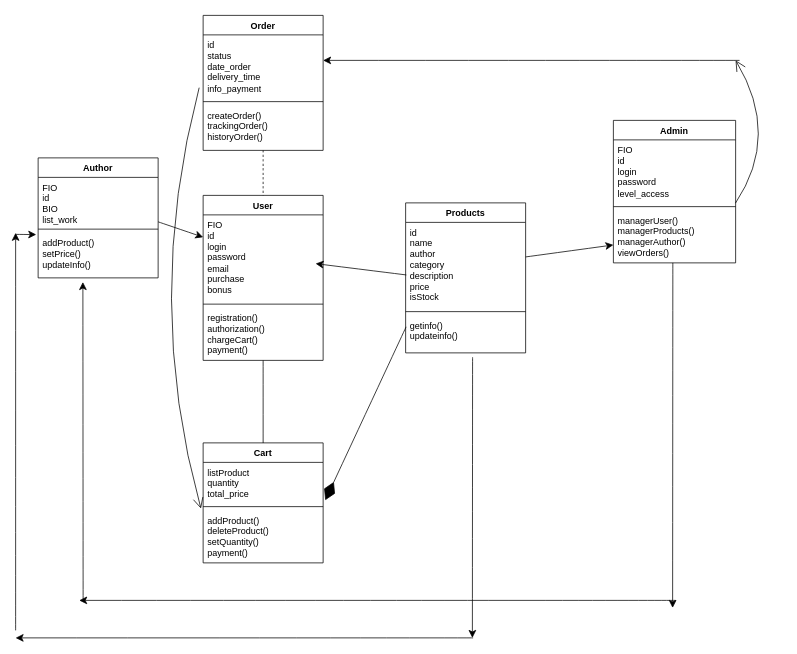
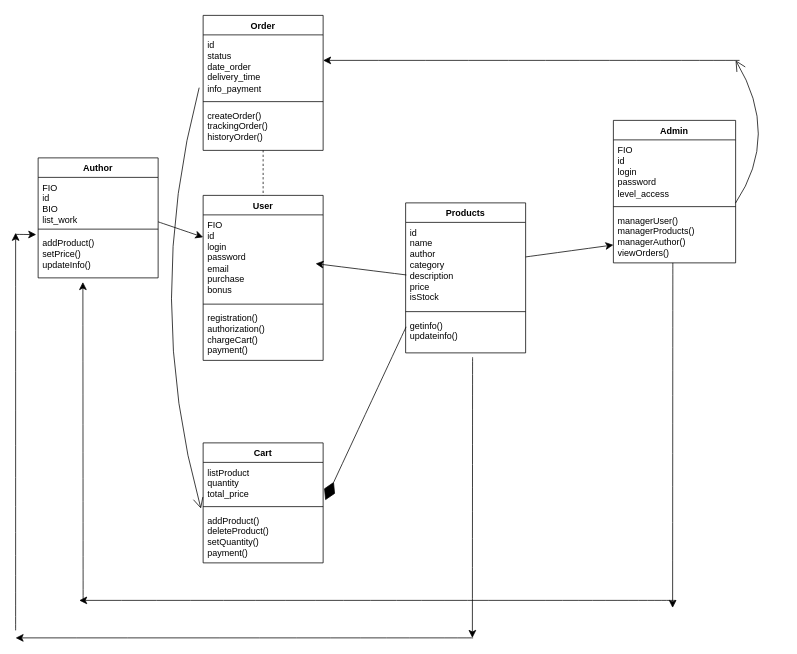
  <mxCell id="0" />
  <mxCell id="1" parent="0" />
  <mxCell id="2" value="" style="edgeStyle=none;curved=1;rounded=0;orthogonalLoop=1;jettySize=auto;html=1;fontSize=12;startSize=8;endSize=8;dashed=1;" edge="1" parent="1" source="3" target="13"><mxGeometry relative="1" as="geometry" /></mxCell>
  <mxCell id="3" value="&lt;font style=&quot;vertical-align: inherit;&quot;&gt;&lt;font style=&quot;vertical-align: inherit;&quot;&gt;Order&lt;/font&gt;&lt;/font&gt;" style="swimlane;fontStyle=1;align=center;verticalAlign=top;childLayout=stackLayout;horizontal=1;startSize=26;horizontalStack=0;resizeParent=1;resizeParentMax=0;resizeLast=0;collapsible=1;marginBottom=0;whiteSpace=wrap;html=1;" vertex="1" parent="1"><mxGeometry x="270" y="20" width="160" height="180" as="geometry"><mxRectangle x="440" y="210" width="100" height="30" as="alternateBounds" /></mxGeometry></mxCell>
  <mxCell id="4" value="id&lt;div&gt;status&lt;/div&gt;&lt;div&gt;date_order&lt;/div&gt;&lt;div&gt;delivery_time&lt;/div&gt;&lt;div&gt;info_payment&lt;/div&gt;" style="text;strokeColor=none;fillColor=none;align=left;verticalAlign=top;spacingLeft=4;spacingRight=4;overflow=hidden;rotatable=0;points=[[0,0.5],[1,0.5]];portConstraint=eastwest;whiteSpace=wrap;html=1;" vertex="1" parent="3"><mxGeometry y="26" width="160" height="84" as="geometry" /></mxCell>
  <mxCell id="5" value="" style="line;strokeWidth=1;fillColor=none;align=left;verticalAlign=middle;spacingTop=-1;spacingLeft=3;spacingRight=3;rotatable=0;labelPosition=right;points=[];portConstraint=eastwest;strokeColor=inherit;" vertex="1" parent="3"><mxGeometry y="110" width="160" height="10" as="geometry" /></mxCell>
  <mxCell id="6" value="&lt;font style=&quot;vertical-align: inherit;&quot;&gt;&lt;font style=&quot;vertical-align: inherit;&quot;&gt;&lt;font style=&quot;vertical-align: inherit;&quot;&gt;&lt;font style=&quot;vertical-align: inherit;&quot;&gt;createOrder()&lt;/font&gt;&lt;/font&gt;&lt;/font&gt;&lt;/font&gt;&lt;div&gt;&lt;font style=&quot;vertical-align: inherit;&quot;&gt;&lt;font style=&quot;vertical-align: inherit;&quot;&gt;&lt;font style=&quot;vertical-align: inherit;&quot;&gt;&lt;font style=&quot;vertical-align: inherit;&quot;&gt;trackingOrder()&lt;/font&gt;&lt;/font&gt;&lt;/font&gt;&lt;/font&gt;&lt;/div&gt;&lt;div&gt;&lt;font style=&quot;vertical-align: inherit;&quot;&gt;&lt;font style=&quot;vertical-align: inherit;&quot;&gt;&lt;font style=&quot;vertical-align: inherit;&quot;&gt;&lt;font style=&quot;vertical-align: inherit;&quot;&gt;historyOrder()&lt;/font&gt;&lt;/font&gt;&lt;/font&gt;&lt;/font&gt;&lt;/div&gt;" style="text;strokeColor=none;fillColor=none;align=left;verticalAlign=top;spacingLeft=4;spacingRight=4;overflow=hidden;rotatable=0;points=[[0,0.5],[1,0.5]];portConstraint=eastwest;whiteSpace=wrap;html=1;" vertex="1" parent="3"><mxGeometry y="120" width="160" height="60" as="geometry" /></mxCell>
  <mxCell id="7" value="&lt;font style=&quot;vertical-align: inherit;&quot;&gt;&lt;font style=&quot;vertical-align: inherit;&quot;&gt;Author&lt;/font&gt;&lt;/font&gt;" style="swimlane;fontStyle=1;align=center;verticalAlign=top;childLayout=stackLayout;horizontal=1;startSize=26;horizontalStack=0;resizeParent=1;resizeParentMax=0;resizeLast=0;collapsible=1;marginBottom=0;whiteSpace=wrap;html=1;" vertex="1" parent="1"><mxGeometry x="50" y="210" width="160" height="160" as="geometry"><mxRectangle x="440" y="210" width="100" height="30" as="alternateBounds" /></mxGeometry></mxCell>
  <mxCell id="8" value="FIO&lt;div&gt;id&lt;/div&gt;&lt;div&gt;BIO&lt;/div&gt;&lt;div&gt;list_work&lt;/div&gt;" style="text;strokeColor=none;fillColor=none;align=left;verticalAlign=top;spacingLeft=4;spacingRight=4;overflow=hidden;rotatable=0;points=[[0,0.5],[1,0.5]];portConstraint=eastwest;whiteSpace=wrap;html=1;" vertex="1" parent="7"><mxGeometry y="26" width="160" height="64" as="geometry" /></mxCell>
  <mxCell id="9" value="" style="line;strokeWidth=1;fillColor=none;align=left;verticalAlign=middle;spacingTop=-1;spacingLeft=3;spacingRight=3;rotatable=0;labelPosition=right;points=[];portConstraint=eastwest;strokeColor=inherit;" vertex="1" parent="7"><mxGeometry y="90" width="160" height="10" as="geometry" /></mxCell>
  <mxCell id="10" value="addProduct()&lt;div&gt;setPrice()&lt;/div&gt;&lt;div&gt;updateInfo()&lt;/div&gt;" style="text;strokeColor=none;fillColor=none;align=left;verticalAlign=top;spacingLeft=4;spacingRight=4;overflow=hidden;rotatable=0;points=[[0,0.5],[1,0.5]];portConstraint=eastwest;whiteSpace=wrap;html=1;" vertex="1" parent="7"><mxGeometry y="100" width="160" height="60" as="geometry" /></mxCell>
- <mxCell id="11" value="" style="edgeStyle=none;curved=1;rounded=0;orthogonalLoop=1;jettySize=auto;html=1;fontSize=12;startSize=8;endSize=8;" edge="1" parent="1" source="12" target="22"><mxGeometry relative="1" as="geometry" /></mxCell>
  <mxCell id="12" value="&lt;font style=&quot;vertical-align: inherit;&quot;&gt;&lt;font style=&quot;vertical-align: inherit;&quot;&gt;User&lt;/font&gt;&lt;/font&gt;" style="swimlane;fontStyle=1;align=center;verticalAlign=top;childLayout=stackLayout;horizontal=1;startSize=26;horizontalStack=0;resizeParent=1;resizeParentMax=0;resizeLast=0;collapsible=1;marginBottom=0;whiteSpace=wrap;html=1;" vertex="1" parent="1"><mxGeometry x="270" y="260" width="160" height="220" as="geometry"><mxRectangle x="440" y="210" width="100" height="30" as="alternateBounds" /></mxGeometry></mxCell>
  <mxCell id="13" value="FIO&lt;div&gt;id&lt;/div&gt;&lt;div&gt;login&lt;/div&gt;&lt;div&gt;password&lt;/div&gt;&lt;div&gt;email&lt;/div&gt;&lt;div&gt;purchase&lt;/div&gt;&lt;div&gt;bonus&lt;/div&gt;" style="text;strokeColor=none;fillColor=none;align=left;verticalAlign=top;spacingLeft=4;spacingRight=4;overflow=hidden;rotatable=0;points=[[0,0.5],[1,0.5]];portConstraint=eastwest;whiteSpace=wrap;html=1;" vertex="1" parent="12"><mxGeometry y="26" width="160" height="114" as="geometry" /></mxCell>
  <mxCell id="14" value="" style="edgeStyle=none;curved=1;rounded=0;orthogonalLoop=1;jettySize=auto;html=1;fontSize=12;startSize=8;endSize=8;exitX=0.006;exitY=0.615;exitDx=0;exitDy=0;exitPerimeter=0;" edge="1" parent="12" source="18"><mxGeometry relative="1" as="geometry"><mxPoint x="260" y="102" as="sourcePoint" /><mxPoint x="150" y="91" as="targetPoint" /></mxGeometry></mxCell>
  <mxCell id="15" value="" style="line;strokeWidth=1;fillColor=none;align=left;verticalAlign=middle;spacingTop=-1;spacingLeft=3;spacingRight=3;rotatable=0;labelPosition=right;points=[];portConstraint=eastwest;strokeColor=inherit;" vertex="1" parent="12"><mxGeometry y="140" width="160" height="10" as="geometry" /></mxCell>
  <mxCell id="16" value="registration()&lt;div&gt;authorization()&lt;/div&gt;&lt;div&gt;chargeCart()&lt;/div&gt;&lt;div&gt;payment()&lt;/div&gt;" style="text;strokeColor=none;fillColor=none;align=left;verticalAlign=top;spacingLeft=4;spacingRight=4;overflow=hidden;rotatable=0;points=[[0,0.5],[1,0.5]];portConstraint=eastwest;whiteSpace=wrap;html=1;" vertex="1" parent="12"><mxGeometry y="150" width="160" height="70" as="geometry" /></mxCell>
  <mxCell id="17" value="&lt;font style=&quot;vertical-align: inherit;&quot;&gt;&lt;font style=&quot;vertical-align: inherit;&quot;&gt;Products&lt;/font&gt;&lt;/font&gt;" style="swimlane;fontStyle=1;align=center;verticalAlign=top;childLayout=stackLayout;horizontal=1;startSize=26;horizontalStack=0;resizeParent=1;resizeParentMax=0;resizeLast=0;collapsible=1;marginBottom=0;whiteSpace=wrap;html=1;" vertex="1" parent="1"><mxGeometry x="540" y="270" width="160" height="200" as="geometry"><mxRectangle x="440" y="210" width="100" height="30" as="alternateBounds" /></mxGeometry></mxCell>
  <mxCell id="18" value="id&lt;div&gt;name&lt;/div&gt;&lt;div&gt;author&lt;/div&gt;&lt;div&gt;category&lt;/div&gt;&lt;div&gt;description&lt;/div&gt;&lt;div&gt;price&lt;/div&gt;&lt;div&gt;isStock&lt;/div&gt;" style="text;strokeColor=none;fillColor=none;align=left;verticalAlign=top;spacingLeft=4;spacingRight=4;overflow=hidden;rotatable=0;points=[[0,0.5],[1,0.5]];portConstraint=eastwest;whiteSpace=wrap;html=1;" vertex="1" parent="17"><mxGeometry y="26" width="160" height="114" as="geometry" /></mxCell>
  <mxCell id="19" value="" style="line;strokeWidth=1;fillColor=none;align=left;verticalAlign=middle;spacingTop=-1;spacingLeft=3;spacingRight=3;rotatable=0;labelPosition=right;points=[];portConstraint=eastwest;strokeColor=inherit;" vertex="1" parent="17"><mxGeometry y="140" width="160" height="10" as="geometry" /></mxCell>
  <mxCell id="20" value="getinfo()&lt;div&gt;updateinfo()&lt;/div&gt;" style="text;strokeColor=none;fillColor=none;align=left;verticalAlign=top;spacingLeft=4;spacingRight=4;overflow=hidden;rotatable=0;points=[[0,0.5],[1,0.5]];portConstraint=eastwest;whiteSpace=wrap;html=1;" vertex="1" parent="17"><mxGeometry y="150" width="160" height="50" as="geometry" /></mxCell>
  <mxCell id="21" value="&lt;font style=&quot;vertical-align: inherit;&quot;&gt;&lt;font style=&quot;vertical-align: inherit;&quot;&gt;Cart&lt;/font&gt;&lt;/font&gt;" style="swimlane;fontStyle=1;align=center;verticalAlign=top;childLayout=stackLayout;horizontal=1;startSize=26;horizontalStack=0;resizeParent=1;resizeParentMax=0;resizeLast=0;collapsible=1;marginBottom=0;whiteSpace=wrap;html=1;" vertex="1" parent="1"><mxGeometry x="270" y="590" width="160" height="160" as="geometry"><mxRectangle x="440" y="210" width="100" height="30" as="alternateBounds" /></mxGeometry></mxCell>
  <mxCell id="22" value="listProduct&lt;div&gt;quantity&lt;/div&gt;&lt;div&gt;total_price&lt;/div&gt;" style="text;strokeColor=none;fillColor=none;align=left;verticalAlign=top;spacingLeft=4;spacingRight=4;overflow=hidden;rotatable=0;points=[[0,0.5],[1,0.5]];portConstraint=eastwest;whiteSpace=wrap;html=1;" vertex="1" parent="21"><mxGeometry y="26" width="160" height="54" as="geometry" /></mxCell>
  <mxCell id="23" value="" style="line;strokeWidth=1;fillColor=none;align=left;verticalAlign=middle;spacingTop=-1;spacingLeft=3;spacingRight=3;rotatable=0;labelPosition=right;points=[];portConstraint=eastwest;strokeColor=inherit;" vertex="1" parent="21"><mxGeometry y="80" width="160" height="10" as="geometry" /></mxCell>
  <mxCell id="24" value="" style="edgeStyle=none;curved=1;rounded=0;orthogonalLoop=1;jettySize=auto;html=1;fontSize=12;startSize=8;endSize=8;exitX=0.558;exitY=1.118;exitDx=0;exitDy=0;exitPerimeter=0;" edge="1" parent="21" source="20"><mxGeometry relative="1" as="geometry"><mxPoint x="400" y="100" as="sourcePoint" /><mxPoint x="359" y="260" as="targetPoint" /></mxGeometry></mxCell>
  <mxCell id="25" value="addProduct()&lt;div&gt;deleteProduct()&lt;/div&gt;&lt;div&gt;setQuantity()&lt;/div&gt;&lt;div&gt;payment()&lt;/div&gt;" style="text;strokeColor=none;fillColor=none;align=left;verticalAlign=top;spacingLeft=4;spacingRight=4;overflow=hidden;rotatable=0;points=[[0,0.5],[1,0.5]];portConstraint=eastwest;whiteSpace=wrap;html=1;" vertex="1" parent="21"><mxGeometry y="90" width="160" height="70" as="geometry" /></mxCell>
  <mxCell id="26" value="&lt;font style=&quot;vertical-align: inherit;&quot;&gt;&lt;font style=&quot;vertical-align: inherit;&quot;&gt;Admin&lt;/font&gt;&lt;/font&gt;" style="swimlane;fontStyle=1;align=center;verticalAlign=top;childLayout=stackLayout;horizontal=1;startSize=26;horizontalStack=0;resizeParent=1;resizeParentMax=0;resizeLast=0;collapsible=1;marginBottom=0;whiteSpace=wrap;html=1;" vertex="1" parent="1"><mxGeometry x="817" y="160" width="163" height="190" as="geometry"><mxRectangle x="440" y="210" width="100" height="30" as="alternateBounds" /></mxGeometry></mxCell>
  <mxCell id="27" value="FIO&lt;div&gt;id&lt;/div&gt;&lt;div&gt;login&lt;/div&gt;&lt;div&gt;password&lt;/div&gt;&lt;div&gt;level_access&lt;/div&gt;" style="text;strokeColor=none;fillColor=none;align=left;verticalAlign=top;spacingLeft=4;spacingRight=4;overflow=hidden;rotatable=0;points=[[0,0.5],[1,0.5]];portConstraint=eastwest;whiteSpace=wrap;html=1;" vertex="1" parent="26"><mxGeometry y="26" width="163" height="84" as="geometry" /></mxCell>
  <mxCell id="28" value="" style="line;strokeWidth=1;fillColor=none;align=left;verticalAlign=middle;spacingTop=-1;spacingLeft=3;spacingRight=3;rotatable=0;labelPosition=right;points=[];portConstraint=eastwest;strokeColor=inherit;" vertex="1" parent="26"><mxGeometry y="110" width="163" height="10" as="geometry" /></mxCell>
  <mxCell id="29" value="managerUser()&lt;div&gt;managerProducts()&lt;/div&gt;&lt;div&gt;managerAuthor()&lt;/div&gt;&lt;div&gt;viewOrders()&lt;/div&gt;" style="text;strokeColor=none;fillColor=none;align=left;verticalAlign=top;spacingLeft=4;spacingRight=4;overflow=hidden;rotatable=0;points=[[0,0.5],[1,0.5]];portConstraint=eastwest;whiteSpace=wrap;html=1;" vertex="1" parent="26"><mxGeometry y="120" width="163" height="70" as="geometry" /></mxCell>
  <mxCell id="30" value="" style="edgeStyle=none;curved=1;rounded=0;orthogonalLoop=1;jettySize=auto;html=1;fontSize=12;startSize=8;endSize=8;" edge="1" parent="1" source="8" target="13"><mxGeometry relative="1" as="geometry" /></mxCell>
  <mxCell id="31" value="" style="endArrow=diamondThin;endFill=1;endSize=24;html=1;rounded=0;fontSize=12;curved=1;entryX=1.018;entryY=0.935;entryDx=0;entryDy=0;entryPerimeter=0;exitX=0.004;exitY=0.306;exitDx=0;exitDy=0;exitPerimeter=0;" edge="1" parent="1" source="20" target="22"><mxGeometry width="160" relative="1" as="geometry"><mxPoint x="404" y="540" as="sourcePoint" /><mxPoint x="564" y="540" as="targetPoint" /></mxGeometry></mxCell>
  <mxCell id="32" value="" style="edgeStyle=none;curved=1;rounded=0;orthogonalLoop=1;jettySize=auto;html=1;fontSize=12;startSize=8;endSize=8;" edge="1" parent="1"><mxGeometry relative="1" as="geometry"><mxPoint x="896.29" y="350" as="sourcePoint" /><mxPoint x="896" y="810" as="targetPoint" /></mxGeometry></mxCell>
  <mxCell id="33" value="" style="edgeStyle=none;curved=1;rounded=0;orthogonalLoop=1;jettySize=auto;html=1;fontSize=12;startSize=8;endSize=8;" edge="1" parent="1"><mxGeometry relative="1" as="geometry"><mxPoint x="900" y="800" as="sourcePoint" /><mxPoint x="104.805" y="800" as="targetPoint" /></mxGeometry></mxCell>
  <mxCell id="34" value="" style="edgeStyle=none;curved=1;rounded=0;orthogonalLoop=1;jettySize=auto;html=1;fontSize=12;startSize=8;endSize=8;entryX=0.373;entryY=1.093;entryDx=0;entryDy=0;entryPerimeter=0;" edge="1" parent="1" target="10"><mxGeometry relative="1" as="geometry"><mxPoint x="110" y="800" as="sourcePoint" /><mxPoint x="-250.005" y="550" as="targetPoint" /></mxGeometry></mxCell>
  <mxCell id="35" value="" style="endArrow=open;endFill=1;endSize=12;html=1;rounded=0;fontSize=12;curved=1;exitX=0.999;exitY=1.004;exitDx=0;exitDy=0;exitPerimeter=0;" edge="1" parent="1" source="27"><mxGeometry width="160" relative="1" as="geometry"><mxPoint x="850" y="70" as="sourcePoint" /><mxPoint x="980" y="80" as="targetPoint" /><Array as="points"><mxPoint x="1040" y="180" /></Array></mxGeometry></mxCell>
  <mxCell id="36" value="" style="edgeStyle=none;curved=1;rounded=0;orthogonalLoop=1;jettySize=auto;html=1;fontSize=12;startSize=8;endSize=8;" edge="1" parent="1"><mxGeometry relative="1" as="geometry"><mxPoint x="985.19" y="80" as="sourcePoint" /><mxPoint x="430" y="80" as="targetPoint" /></mxGeometry></mxCell>
  <mxCell id="37" value="" style="endArrow=open;endFill=1;endSize=12;html=1;rounded=0;fontSize=12;curved=1;exitX=-0.033;exitY=0.838;exitDx=0;exitDy=0;exitPerimeter=0;entryX=-0.018;entryY=-0.034;entryDx=0;entryDy=0;entryPerimeter=0;" edge="1" parent="1" source="4" target="25"><mxGeometry width="160" relative="1" as="geometry"><mxPoint x="70" y="60" as="sourcePoint" /><mxPoint x="230" y="60" as="targetPoint" /><Array as="points"><mxPoint x="190" y="400" /></Array></mxGeometry></mxCell>
  <mxCell id="38" value="" style="edgeStyle=none;curved=1;rounded=0;orthogonalLoop=1;jettySize=auto;html=1;fontSize=12;startSize=8;endSize=8;" edge="1" parent="1"><mxGeometry relative="1" as="geometry"><mxPoint x="630" y="850" as="sourcePoint" /><mxPoint x="20" y="850" as="targetPoint" /></mxGeometry></mxCell>
  <mxCell id="39" value="" style="edgeStyle=none;curved=1;rounded=0;orthogonalLoop=1;jettySize=auto;html=1;fontSize=12;startSize=8;endSize=8;" edge="1" parent="1"><mxGeometry relative="1" as="geometry"><mxPoint x="20" y="840" as="sourcePoint" /><mxPoint x="20" y="310" as="targetPoint" /></mxGeometry></mxCell>
  <mxCell id="40" value="" style="edgeStyle=none;curved=1;rounded=0;orthogonalLoop=1;jettySize=auto;html=1;fontSize=12;startSize=8;endSize=8;entryX=-0.016;entryY=1.192;entryDx=0;entryDy=0;entryPerimeter=0;" edge="1" parent="1" target="8"><mxGeometry relative="1" as="geometry"><mxPoint x="20" y="312" as="sourcePoint" /><mxPoint x="30" y="310" as="targetPoint" /></mxGeometry></mxCell>
  <mxCell id="41" value="" style="edgeStyle=none;curved=1;rounded=0;orthogonalLoop=1;jettySize=auto;html=1;fontSize=12;startSize=8;endSize=8;" edge="1" parent="1" source="18" target="29"><mxGeometry relative="1" as="geometry" /></mxCell>
